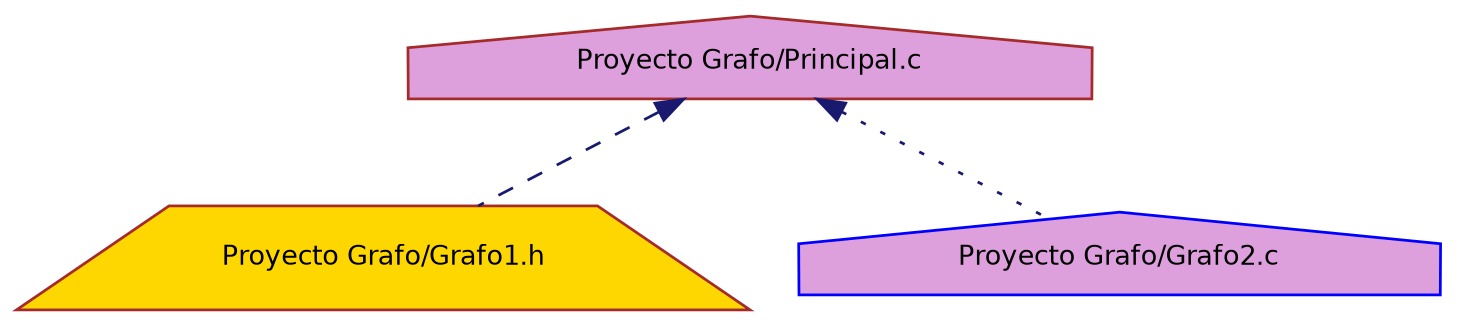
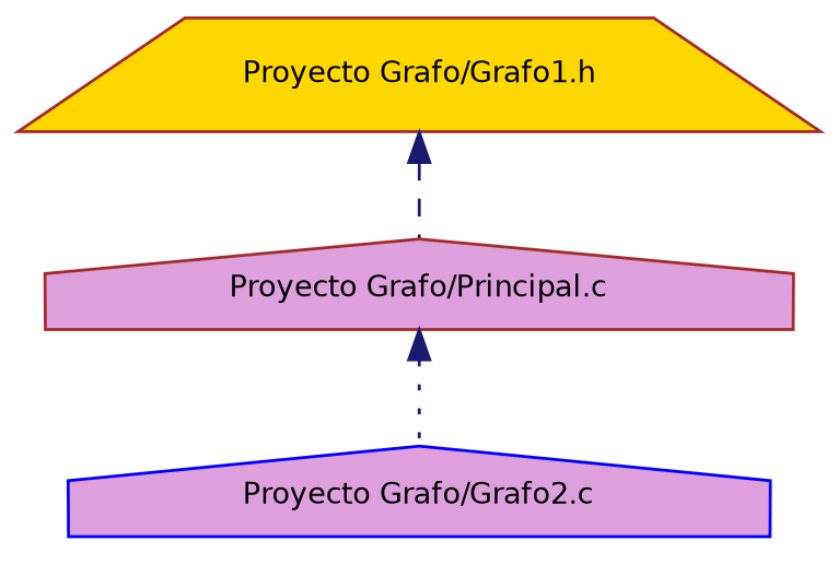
  digraph {
    node [color=brown fillcolor=plum fontname=Helvetica fontsize=10 shape=house style=filled]
    edge [color=midnightblue dir=back fontname=Helvetica fontsize=10 labelfontname=Helvetica labelfontsize=10]
    n1 [fillcolor=gold fontcolor=black height=0.2 label="Proyecto Grafo/Grafo1.h" shape=trapezium width=0.4]
    n2 [height=0.2 label="Proyecto Grafo/Principal.c" width=0.4]
    n3 [color=blue height=0.2 label="Proyecto Grafo/Grafo2.c" width=0.4]
-   n2 -> n1 [style=dashed]
+   n1 -> n2 [style=dashed]
    n2 -> n3 [style=dotted]
  }
